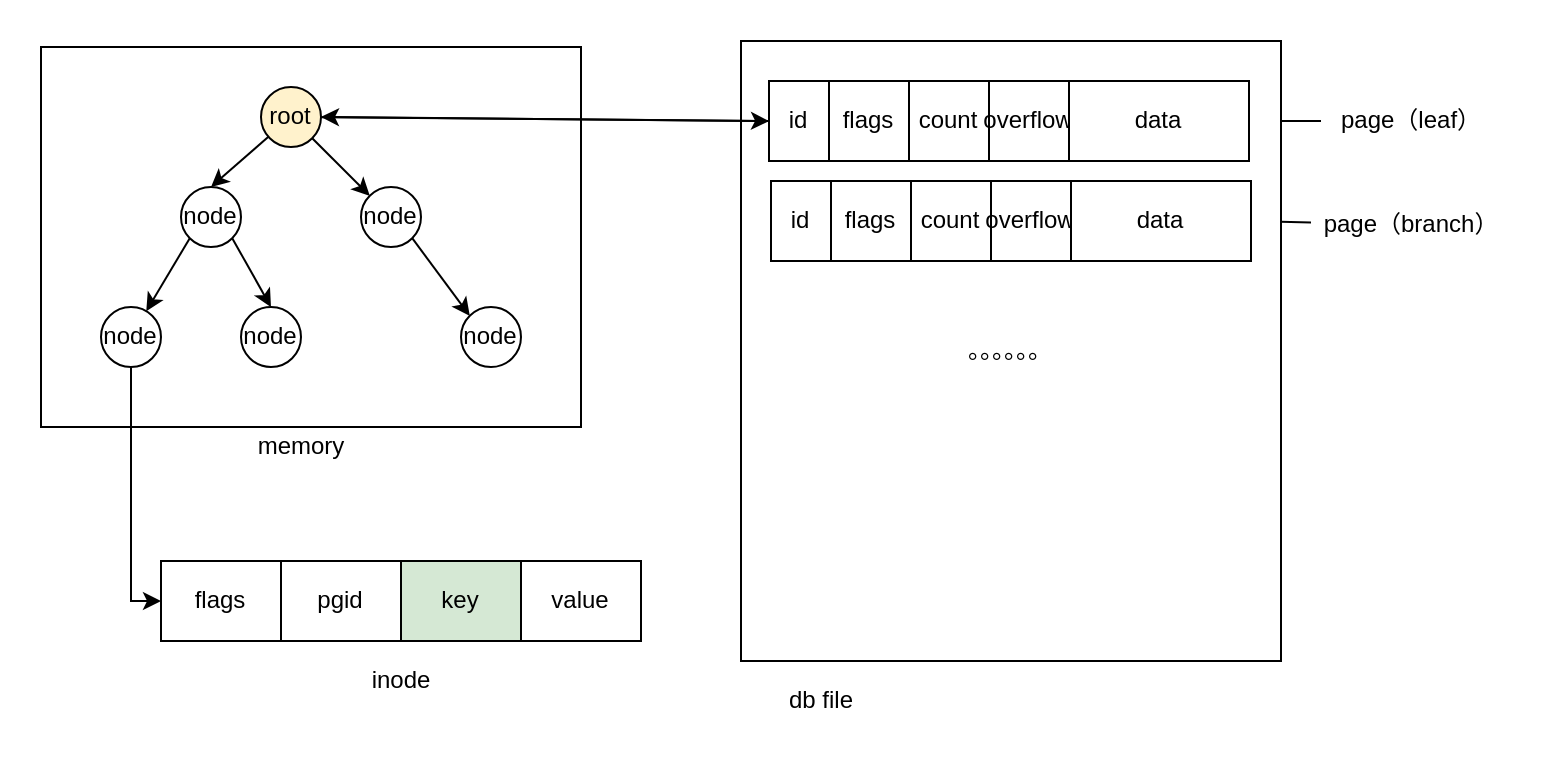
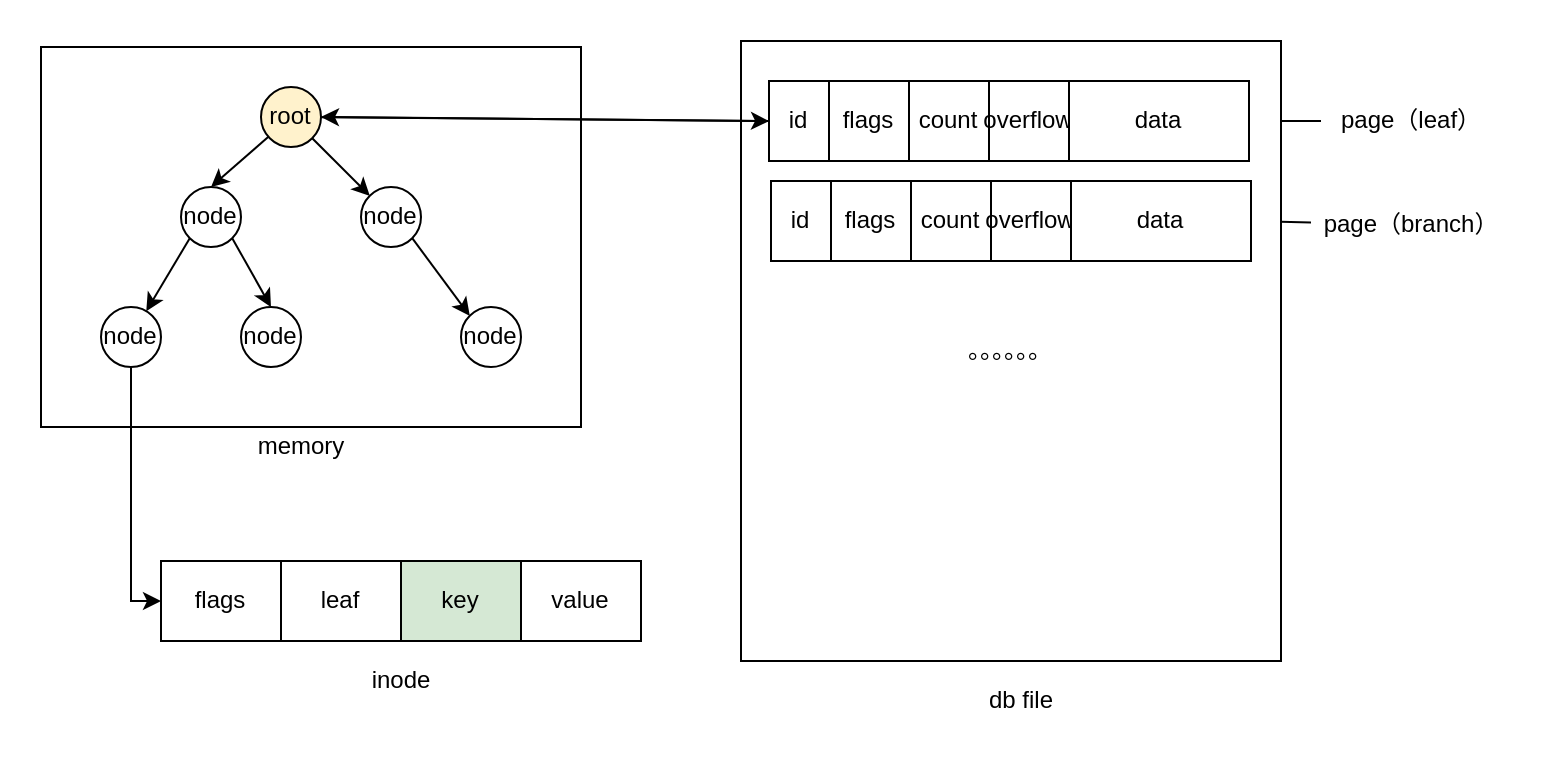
  <mxCell id="0" />
  <mxCell id="1" parent="0" />
  <mxCell id="2" value="" style="group" parent="1" vertex="1" connectable="0"><mxGeometry x="20" y="23" width="270" height="210" as="geometry" /></mxCell>
  <mxCell id="3" value="" style="rounded=0;whiteSpace=wrap;html=1;" parent="2" vertex="1"><mxGeometry width="270" height="190" as="geometry" /></mxCell>
  <mxCell id="4" value="memory" style="text;html=1;align=center;verticalAlign=middle;resizable=0;points=[];autosize=1;" parent="2" vertex="1"><mxGeometry x="100" y="190" width="60" height="20" as="geometry" /></mxCell>
  <mxCell id="5" value="" style="group" parent="1" vertex="1" connectable="0"><mxGeometry x="40" y="280" width="240" height="70" as="geometry" /></mxCell>
  <mxCell id="6" value="" style="group" parent="5" vertex="1" connectable="0"><mxGeometry width="240" height="40" as="geometry" /></mxCell>
  <mxCell id="7" value="flags" style="rounded=0;whiteSpace=wrap;html=1;" parent="6" vertex="1"><mxGeometry x="40" width="60" height="40" as="geometry" /></mxCell>
- <mxCell id="8" value="pgid" style="rounded=0;whiteSpace=wrap;html=1;" parent="6" vertex="1"><mxGeometry x="100" width="60" height="40" as="geometry" /></mxCell>
+ <mxCell id="8" value="leaf" style="rounded=0;whiteSpace=wrap;html=1;" parent="6" vertex="1"><mxGeometry x="100" width="60" height="40" as="geometry" /></mxCell>
  <mxCell id="9" value="key" style="rounded=0;whiteSpace=wrap;html=1;fillColor=#d5e8d4;" parent="6" vertex="1"><mxGeometry x="160" width="60" height="40" as="geometry" /></mxCell>
  <mxCell id="10" value="value" style="rounded=0;whiteSpace=wrap;html=1;" parent="6" vertex="1"><mxGeometry x="220" width="60" height="40" as="geometry" /></mxCell>
  <mxCell id="11" value="inode" style="text;html=1;align=center;verticalAlign=middle;resizable=0;points=[];autosize=1;" parent="5" vertex="1"><mxGeometry x="135" y="50" width="50" height="20" as="geometry" /></mxCell>
  <mxCell id="12" style="rounded=0;orthogonalLoop=1;jettySize=auto;html=1;entryX=0.5;entryY=0;entryDx=0;entryDy=0;" parent="1" source="14" target="17" edge="1"><mxGeometry relative="1" as="geometry" /></mxCell>
  <mxCell id="13" style="rounded=0;orthogonalLoop=1;jettySize=auto;html=1;exitX=1;exitY=1;exitDx=0;exitDy=0;" parent="1" source="14" target="19" edge="1"><mxGeometry relative="1" as="geometry" /></mxCell>
  <mxCell id="14" value="root" style="ellipse;whiteSpace=wrap;html=1;aspect=fixed;fillColor=#fff2cc;" parent="1" vertex="1"><mxGeometry x="130" y="43" width="30" height="30" as="geometry" /></mxCell>
  <mxCell id="15" style="edgeStyle=none;rounded=0;orthogonalLoop=1;jettySize=auto;html=1;exitX=0;exitY=1;exitDx=0;exitDy=0;" parent="1" source="17" target="21" edge="1"><mxGeometry relative="1" as="geometry" /></mxCell>
  <mxCell id="16" style="edgeStyle=none;rounded=0;orthogonalLoop=1;jettySize=auto;html=1;exitX=1;exitY=1;exitDx=0;exitDy=0;entryX=0.5;entryY=0;entryDx=0;entryDy=0;" parent="1" source="17" target="22" edge="1"><mxGeometry relative="1" as="geometry" /></mxCell>
  <mxCell id="17" value="node" style="ellipse;whiteSpace=wrap;html=1;aspect=fixed;" parent="1" vertex="1"><mxGeometry x="90" y="93" width="30" height="30" as="geometry" /></mxCell>
  <mxCell id="18" style="edgeStyle=none;rounded=0;orthogonalLoop=1;jettySize=auto;html=1;exitX=1;exitY=1;exitDx=0;exitDy=0;entryX=0;entryY=0;entryDx=0;entryDy=0;" parent="1" source="19" target="23" edge="1"><mxGeometry relative="1" as="geometry" /></mxCell>
  <mxCell id="19" value="node" style="ellipse;whiteSpace=wrap;html=1;aspect=fixed;" parent="1" vertex="1"><mxGeometry x="180" y="93" width="30" height="30" as="geometry" /></mxCell>
  <mxCell id="20" style="rounded=0;orthogonalLoop=1;jettySize=auto;html=1;entryX=0;entryY=0.5;entryDx=0;entryDy=0;edgeStyle=orthogonalEdgeStyle;" edge="1" parent="1" target="7"><mxGeometry relative="1" as="geometry"><mxPoint x="65" y="183" as="sourcePoint" /><Array as="points"><mxPoint x="65" y="300" /></Array></mxGeometry></mxCell>
  <mxCell id="21" value="node" style="ellipse;whiteSpace=wrap;html=1;aspect=fixed;" parent="1" vertex="1"><mxGeometry x="50" y="153" width="30" height="30" as="geometry" /></mxCell>
  <mxCell id="22" value="node" style="ellipse;whiteSpace=wrap;html=1;aspect=fixed;" parent="1" vertex="1"><mxGeometry x="120" y="153" width="30" height="30" as="geometry" /></mxCell>
  <mxCell id="23" value="node" style="ellipse;whiteSpace=wrap;html=1;aspect=fixed;" parent="1" vertex="1"><mxGeometry x="230" y="153" width="30" height="30" as="geometry" /></mxCell>
  <mxCell id="24" style="edgeStyle=none;rounded=0;orthogonalLoop=1;jettySize=auto;html=1;" parent="1" source="25" target="35" edge="1"><mxGeometry relative="1" as="geometry" /></mxCell>
  <mxCell id="25" value="page（leaf）" style="text;html=1;align=center;verticalAlign=middle;resizable=0;points=[];autosize=1;" parent="1" vertex="1"><mxGeometry x="660" y="50" width="90" height="20" as="geometry" /></mxCell>
  <mxCell id="26" style="edgeStyle=none;rounded=0;orthogonalLoop=1;jettySize=auto;html=1;entryX=1;entryY=0.5;entryDx=0;entryDy=0;" parent="1" source="27" target="41" edge="1"><mxGeometry relative="1" as="geometry" /></mxCell>
  <mxCell id="27" value="page（branch）" style="text;html=1;align=center;verticalAlign=middle;resizable=0;points=[];autosize=1;" parent="1" vertex="1"><mxGeometry x="655" y="102" width="100" height="20" as="geometry" /></mxCell>
  <mxCell id="28" value="。。。。。。" style="rounded=0;whiteSpace=wrap;html=1;" parent="1" vertex="1"><mxGeometry x="370" y="20" width="270" height="310" as="geometry" /></mxCell>
- <mxCell id="29" value="db file" style="text;html=1;align=center;verticalAlign=middle;resizable=0;points=[];autosize=1;" parent="1" vertex="1"><mxGeometry x="385" y="340" width="50" height="20" as="geometry" /></mxCell>
+ <mxCell id="29" value="db file" style="text;html=1;align=center;verticalAlign=middle;resizable=0;points=[];autosize=1;" parent="1" vertex="1"><mxGeometry x="485" y="340" width="50" height="20" as="geometry" /></mxCell>
  <mxCell id="30" value="flags" style="rounded=0;whiteSpace=wrap;html=1;" parent="1" vertex="1"><mxGeometry x="414" y="40" width="40" height="40" as="geometry" /></mxCell>
  <mxCell id="31" value="" style="group" parent="1" vertex="1" connectable="0"><mxGeometry x="384" y="40" width="240" height="40" as="geometry" /></mxCell>
  <mxCell id="32" value="id" style="rounded=0;whiteSpace=wrap;html=1;" parent="31" vertex="1"><mxGeometry width="30" height="40" as="geometry" /></mxCell>
  <mxCell id="33" value="count" style="rounded=0;whiteSpace=wrap;html=1;" parent="1" vertex="1"><mxGeometry x="454" y="40" width="40" height="40" as="geometry" /></mxCell>
  <mxCell id="34" value="overflow" style="rounded=0;whiteSpace=wrap;html=1;" parent="1" vertex="1"><mxGeometry x="494" y="40" width="40" height="40" as="geometry" /></mxCell>
  <mxCell id="35" value="data" style="rounded=0;whiteSpace=wrap;html=1;" parent="1" vertex="1"><mxGeometry x="534" y="40" width="90" height="40" as="geometry" /></mxCell>
  <mxCell id="36" value="flags" style="rounded=0;whiteSpace=wrap;html=1;" parent="1" vertex="1"><mxGeometry x="415" y="90" width="40" height="40" as="geometry" /></mxCell>
  <mxCell id="37" value="" style="group" parent="1" vertex="1" connectable="0"><mxGeometry x="385" y="90" width="240" height="40" as="geometry" /></mxCell>
  <mxCell id="38" value="id" style="rounded=0;whiteSpace=wrap;html=1;" parent="37" vertex="1"><mxGeometry width="30" height="40" as="geometry" /></mxCell>
  <mxCell id="39" value="count" style="rounded=0;whiteSpace=wrap;html=1;" parent="1" vertex="1"><mxGeometry x="455" y="90" width="40" height="40" as="geometry" /></mxCell>
  <mxCell id="40" value="overflow" style="rounded=0;whiteSpace=wrap;html=1;" parent="1" vertex="1"><mxGeometry x="495" y="90" width="40" height="40" as="geometry" /></mxCell>
  <mxCell id="41" value="data" style="rounded=0;whiteSpace=wrap;html=1;" parent="1" vertex="1"><mxGeometry x="535" y="90" width="90" height="40" as="geometry" /></mxCell>
  <mxCell id="42" style="edgeStyle=none;rounded=0;orthogonalLoop=1;jettySize=auto;html=1;entryX=1;entryY=0.5;entryDx=0;entryDy=0;exitX=0;exitY=0.5;exitDx=0;exitDy=0;" parent="1" source="32" target="14" edge="1"><mxGeometry relative="1" as="geometry"><mxPoint x="350" y="80" as="sourcePoint" /></mxGeometry></mxCell>
  <mxCell id="43" style="edgeStyle=none;rounded=0;orthogonalLoop=1;jettySize=auto;html=1;entryX=0;entryY=0.5;entryDx=0;entryDy=0;" parent="1" source="14" target="32" edge="1"><mxGeometry relative="1" as="geometry" /></mxCell>
